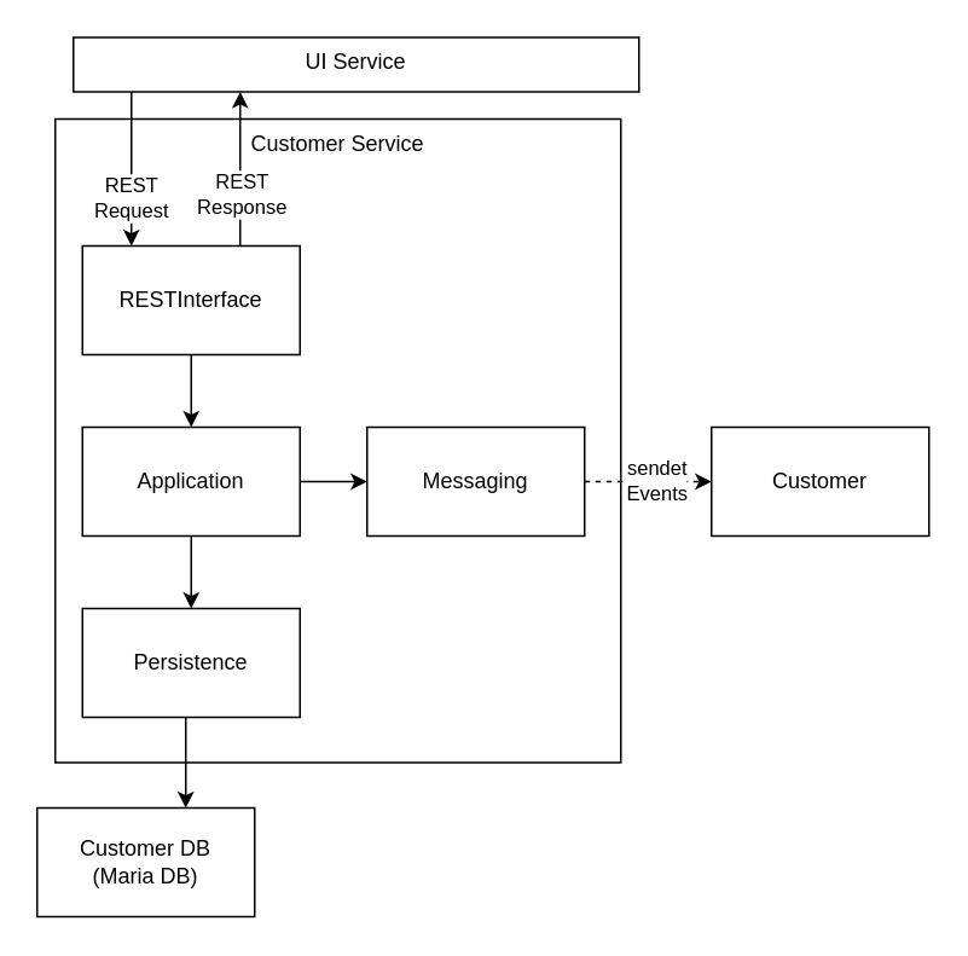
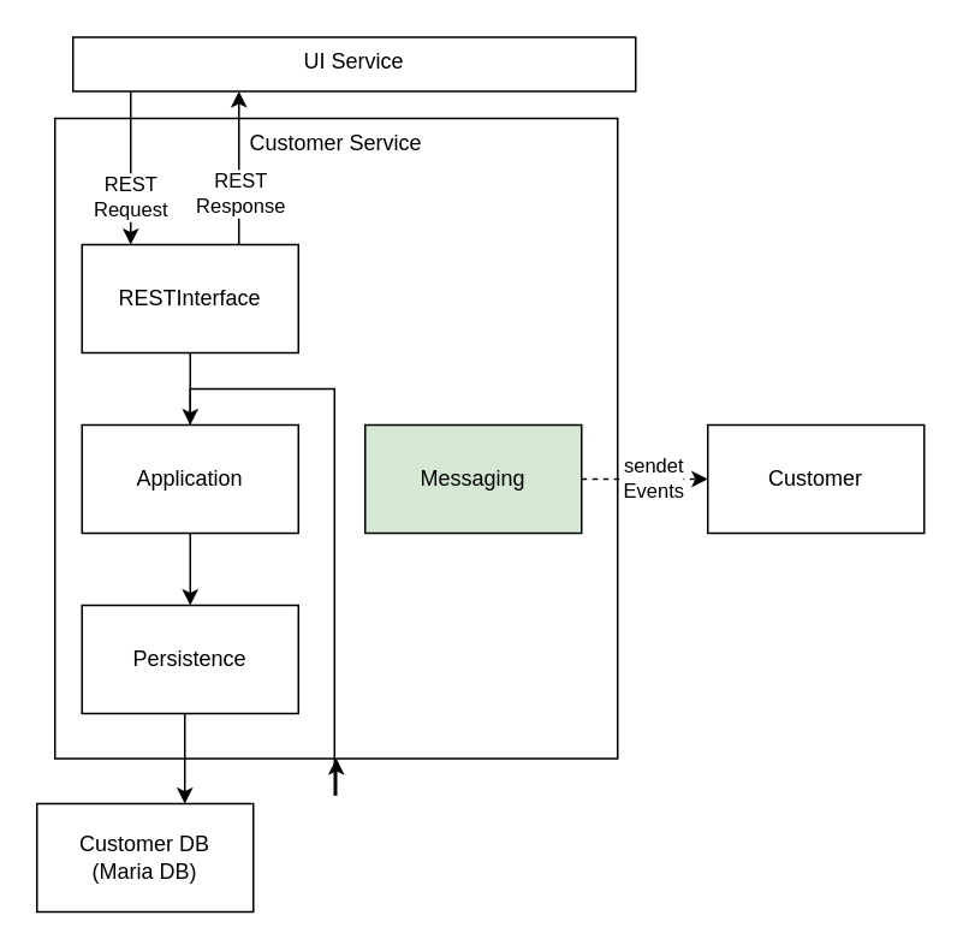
  <mxCell id="0" />
  <mxCell id="1" parent="0" />
  <mxCell id="2" value="Customer Service" style="rounded=0;whiteSpace=wrap;html=1;horizontal=1;verticalAlign=top;" parent="1" vertex="1"><mxGeometry x="30" y="65" width="312" height="355" as="geometry" /></mxCell>
  <mxCell id="3" style="edgeStyle=orthogonalEdgeStyle;rounded=0;orthogonalLoop=1;jettySize=auto;html=1;" parent="1" source="6" target="9" edge="1"><mxGeometry relative="1" as="geometry" /></mxCell>
  <mxCell id="4" style="edgeStyle=orthogonalEdgeStyle;rounded=0;orthogonalLoop=1;jettySize=auto;html=1;" parent="1" source="6" target="17" edge="1"><mxGeometry relative="1" as="geometry"><Array as="points"><mxPoint x="132" y="75" /><mxPoint x="132" y="75" /></Array></mxGeometry></mxCell>
  <mxCell id="5" value="REST&lt;br&gt;Response" style="edgeLabel;html=1;align=center;verticalAlign=middle;resizable=0;points=[];" parent="4" vertex="1" connectable="0"><mxGeometry x="-0.394" y="2" relative="1" as="geometry"><mxPoint x="2" y="-3" as="offset" /></mxGeometry></mxCell>
  <mxCell id="6" value="RESTInterface" style="rounded=0;whiteSpace=wrap;html=1;" parent="1" vertex="1"><mxGeometry x="45" y="135" width="120" height="60" as="geometry" /></mxCell>
  <mxCell id="7" style="edgeStyle=orthogonalEdgeStyle;rounded=0;orthogonalLoop=1;jettySize=auto;html=1;" parent="1" source="9" target="11" edge="1"><mxGeometry relative="1" as="geometry" /></mxCell>
- <mxCell id="8" style="edgeStyle=orthogonalEdgeStyle;rounded=0;orthogonalLoop=1;jettySize=auto;html=1;entryX=0;entryY=0.5;entryDx=0;entryDy=0;" parent="1" source="9" target="14" edge="1"><mxGeometry relative="1" as="geometry" /></mxCell>
+ <mxCell id="8" style="edgeStyle=orthogonalEdgeStyle;rounded=0;orthogonalLoop=1;jettySize=auto;html=1;" parent="1" source="9" target="2" edge="1"><mxGeometry relative="1" as="geometry" /></mxCell>
  <mxCell id="9" value="Application" style="rounded=0;whiteSpace=wrap;html=1;" parent="1" vertex="1"><mxGeometry x="45" y="235" width="120" height="60" as="geometry" /></mxCell>
  <mxCell id="10" style="edgeStyle=orthogonalEdgeStyle;rounded=0;orthogonalLoop=1;jettySize=auto;html=1;" parent="1" source="11" target="12" edge="1"><mxGeometry relative="1" as="geometry"><Array as="points"><mxPoint x="102" y="425" /><mxPoint x="102" y="425" /></Array></mxGeometry></mxCell>
  <mxCell id="11" value="Persistence" style="rounded=0;whiteSpace=wrap;html=1;" parent="1" vertex="1"><mxGeometry x="45" y="335" width="120" height="60" as="geometry" /></mxCell>
  <mxCell id="12" value="Customer DB&lt;br&gt;(Maria DB)" style="rounded=0;whiteSpace=wrap;html=1;" parent="1" vertex="1"><mxGeometry x="20" y="445" width="120" height="60" as="geometry" /></mxCell>
  <mxCell id="13" value="sendet&lt;br&gt;Events" style="edgeStyle=orthogonalEdgeStyle;rounded=0;orthogonalLoop=1;jettySize=auto;html=1;dashed=1;" parent="1" source="14" target="18" edge="1"><mxGeometry x="0.143" relative="1" as="geometry"><mxPoint as="offset" /></mxGeometry></mxCell>
- <mxCell id="14" value="Messaging" style="rounded=0;whiteSpace=wrap;html=1;" parent="1" vertex="1"><mxGeometry x="202" y="235" width="120" height="60" as="geometry" /></mxCell>
+ <mxCell id="14" value="Messaging" style="rounded=0;whiteSpace=wrap;html=1;fillColor=#d5e8d4;" parent="1" vertex="1"><mxGeometry x="202" y="235" width="120" height="60" as="geometry" /></mxCell>
  <mxCell id="15" style="edgeStyle=orthogonalEdgeStyle;rounded=0;orthogonalLoop=1;jettySize=auto;html=1;" parent="1" source="17" target="6" edge="1"><mxGeometry relative="1" as="geometry"><Array as="points"><mxPoint x="72" y="75" /><mxPoint x="72" y="75" /></Array></mxGeometry></mxCell>
  <mxCell id="16" value="REST&lt;br&gt;Request" style="edgeLabel;html=1;align=center;verticalAlign=middle;resizable=0;points=[];" parent="15" vertex="1" connectable="0"><mxGeometry x="-0.289" y="-1" relative="1" as="geometry"><mxPoint y="28" as="offset" /></mxGeometry></mxCell>
  <mxCell id="17" value="UI Service&lt;br&gt;" style="rounded=0;whiteSpace=wrap;html=1;horizontal=1;verticalAlign=top;" parent="1" vertex="1"><mxGeometry x="40" y="20" width="312" height="30" as="geometry" /></mxCell>
  <mxCell id="18" value="Customer" style="rounded=0;whiteSpace=wrap;html=1;" parent="1" vertex="1"><mxGeometry x="392" y="235" width="120" height="60" as="geometry" /></mxCell>
